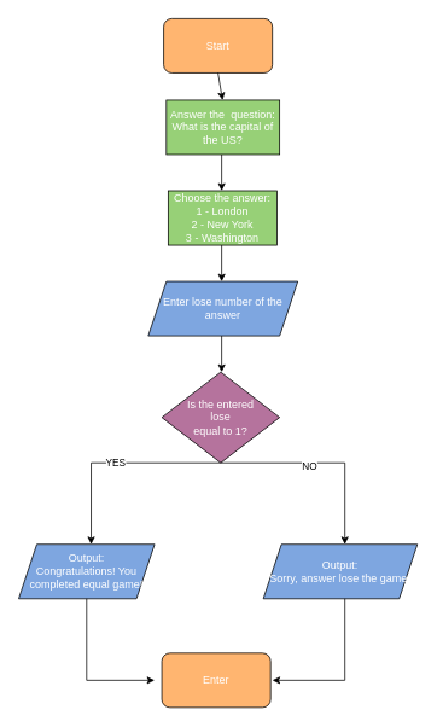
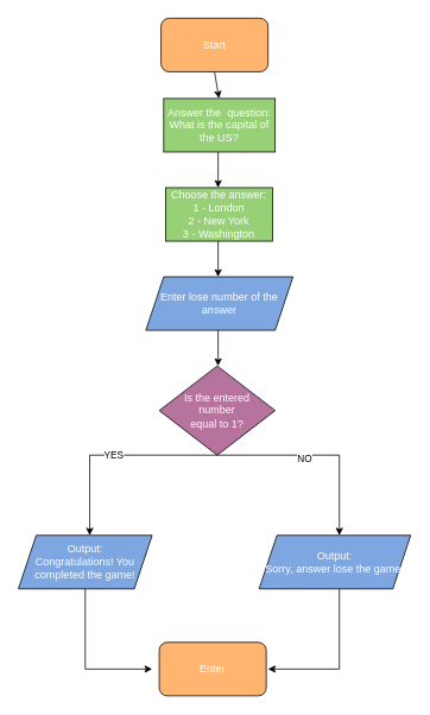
  <mxCell id="0" />
  <mxCell id="1" parent="0" />
  <mxCell id="2" value="&lt;font color=&quot;#ffffff&quot;&gt;Start&lt;/font&gt;" style="rounded=1;whiteSpace=wrap;html=1;fillColor=#FFB570;" vertex="1" parent="1"><mxGeometry x="180" y="20" width="120" height="60" as="geometry" /></mxCell>
  <mxCell id="3" value="" style="endArrow=classic;html=1;rounded=0;fontColor=#FFFFFF;exitX=0.5;exitY=1;exitDx=0;exitDy=0;" edge="1" parent="1" source="2"><mxGeometry width="50" height="50" relative="1" as="geometry"><mxPoint x="210" y="140" as="sourcePoint" /><mxPoint x="245" y="110" as="targetPoint" /></mxGeometry></mxCell>
  <mxCell id="4" value="Answer the &amp;nbsp;question:&lt;br&gt;What is the capital of the US?" style="rounded=0;whiteSpace=wrap;html=1;fontColor=#FFFFFF;fillColor=#97D077;" vertex="1" parent="1"><mxGeometry x="183" y="110" width="125" height="60" as="geometry" /></mxCell>
  <mxCell id="5" value="Choose the answer:&lt;br&gt;1 - London&lt;br&gt;2 - New York&lt;br&gt;3 - Washington" style="rounded=0;whiteSpace=wrap;html=1;fontColor=#FFFFFF;fillColor=#97D077;" vertex="1" parent="1"><mxGeometry x="185" y="210" width="120" height="60" as="geometry" /></mxCell>
  <mxCell id="6" value="" style="endArrow=classic;html=1;rounded=0;fontColor=#FFFFFF;exitX=0.5;exitY=1;exitDx=0;exitDy=0;" edge="1" parent="1"><mxGeometry width="50" height="50" relative="1" as="geometry"><mxPoint x="244" y="170" as="sourcePoint" /><mxPoint x="244" y="210" as="targetPoint" /></mxGeometry></mxCell>
  <mxCell id="7" value="" style="endArrow=classic;html=1;rounded=0;fontColor=#FFFFFF;exitX=0.5;exitY=1;exitDx=0;exitDy=0;" edge="1" parent="1"><mxGeometry width="50" height="50" relative="1" as="geometry"><mxPoint x="244" y="270" as="sourcePoint" /><mxPoint x="244" y="310" as="targetPoint" /></mxGeometry></mxCell>
  <mxCell id="8" value="Enter lose number of the answer" style="shape=parallelogram;perimeter=parallelogramPerimeter;whiteSpace=wrap;html=1;fixedSize=1;fontColor=#FFFFFF;fillColor=#7EA6E0;" vertex="1" parent="1"><mxGeometry x="163" y="310" width="165" height="60" as="geometry" /></mxCell>
  <mxCell id="9" value="" style="endArrow=classic;html=1;rounded=0;fontColor=#FFFFFF;exitX=0.5;exitY=1;exitDx=0;exitDy=0;" edge="1" parent="1"><mxGeometry width="50" height="50" relative="1" as="geometry"><mxPoint x="244" y="370" as="sourcePoint" /><mxPoint x="244" y="410" as="targetPoint" /></mxGeometry></mxCell>
- <mxCell id="10" value="Is the entered &lt;br&gt;lose &lt;br&gt;equal to 1?" style="rhombus;whiteSpace=wrap;html=1;fontColor=#FFFFFF;fillColor=#B5739D;" vertex="1" parent="1"><mxGeometry x="178" y="410" width="130" height="100" as="geometry" /></mxCell>
+ <mxCell id="10" value="Is the entered &lt;br&gt;number &lt;br&gt;equal to 1?" style="rhombus;whiteSpace=wrap;html=1;fontColor=#FFFFFF;fillColor=#B5739D;" vertex="1" parent="1"><mxGeometry x="178" y="410" width="130" height="100" as="geometry" /></mxCell>
  <mxCell id="11" value="&lt;font color=&quot;#000000&quot;&gt;YES&lt;/font&gt;" style="endArrow=classic;html=1;rounded=0;fontColor=#FFFFFF;exitX=0.5;exitY=1;exitDx=0;exitDy=0;" edge="1" parent="1"><mxGeometry width="50" height="50" relative="1" as="geometry"><mxPoint x="242.5" y="510" as="sourcePoint" /><mxPoint x="100" y="600" as="targetPoint" /><Array as="points"><mxPoint x="100" y="510" /></Array></mxGeometry></mxCell>
- <mxCell id="12" value="&lt;font color=&quot;#ffffff&quot;&gt;Output:&lt;br&gt;Congratulations! You completed equal game!&lt;/font&gt;" style="shape=parallelogram;perimeter=parallelogramPerimeter;whiteSpace=wrap;html=1;fixedSize=1;fontColor=#000000;fillColor=#7EA6E0;" vertex="1" parent="1"><mxGeometry x="20" y="600" width="150" height="60" as="geometry" /></mxCell>
+ <mxCell id="12" value="&lt;font color=&quot;#ffffff&quot;&gt;Output:&lt;br&gt;Congratulations! You completed the game!&lt;/font&gt;" style="shape=parallelogram;perimeter=parallelogramPerimeter;whiteSpace=wrap;html=1;fixedSize=1;fontColor=#000000;fillColor=#7EA6E0;" vertex="1" parent="1"><mxGeometry x="20" y="600" width="150" height="60" as="geometry" /></mxCell>
  <mxCell id="13" value="" style="endArrow=classic;html=1;rounded=0;fontColor=#FFFFFF;exitX=0.5;exitY=1;exitDx=0;exitDy=0;" edge="1" parent="1"><mxGeometry width="50" height="50" relative="1" as="geometry"><mxPoint x="242.5" y="510" as="sourcePoint" /><mxPoint x="380" y="600" as="targetPoint" /><Array as="points"><mxPoint x="380" y="510" /></Array></mxGeometry></mxCell>
  <mxCell id="14" value="&lt;font color=&quot;#000000&quot;&gt;NO&lt;/font&gt;" style="edgeLabel;html=1;align=center;verticalAlign=middle;resizable=0;points=[];fontColor=#FFFFFF;" vertex="1" connectable="0" parent="13"><mxGeometry x="-0.143" y="-3" relative="1" as="geometry"><mxPoint x="1" as="offset" /></mxGeometry></mxCell>
  <mxCell id="15" value="&lt;font color=&quot;#ffffff&quot;&gt;Output:&lt;br&gt;Sorry, answer lose the game!&lt;/font&gt;" style="shape=parallelogram;perimeter=parallelogramPerimeter;whiteSpace=wrap;html=1;fixedSize=1;fontColor=#000000;fillColor=#7EA6E0;" vertex="1" parent="1"><mxGeometry x="290" y="600" width="170" height="60" as="geometry" /></mxCell>
  <mxCell id="16" value="" style="endArrow=classic;html=1;rounded=0;fontColor=#000000;exitX=0.5;exitY=1;exitDx=0;exitDy=0;" edge="1" parent="1" source="12"><mxGeometry width="50" height="50" relative="1" as="geometry"><mxPoint x="260" y="730" as="sourcePoint" /><mxPoint x="170" y="750" as="targetPoint" /><Array as="points"><mxPoint x="95" y="750" /></Array></mxGeometry></mxCell>
  <mxCell id="17" value="&lt;font color=&quot;#ffffff&quot;&gt;&lt;span&gt;Enter&lt;/span&gt;&lt;/font&gt;" style="rounded=1;whiteSpace=wrap;html=1;fillColor=#FFB570;" vertex="1" parent="1"><mxGeometry x="178" y="720" width="120" height="60" as="geometry" /></mxCell>
  <mxCell id="18" value="" style="endArrow=classic;html=1;rounded=0;fontColor=#000000;exitX=0.5;exitY=1;exitDx=0;exitDy=0;" edge="1" parent="1"><mxGeometry width="50" height="50" relative="1" as="geometry"><mxPoint x="380" y="660" as="sourcePoint" /><mxPoint x="300" y="750" as="targetPoint" /><Array as="points"><mxPoint x="380" y="750" /></Array></mxGeometry></mxCell>
